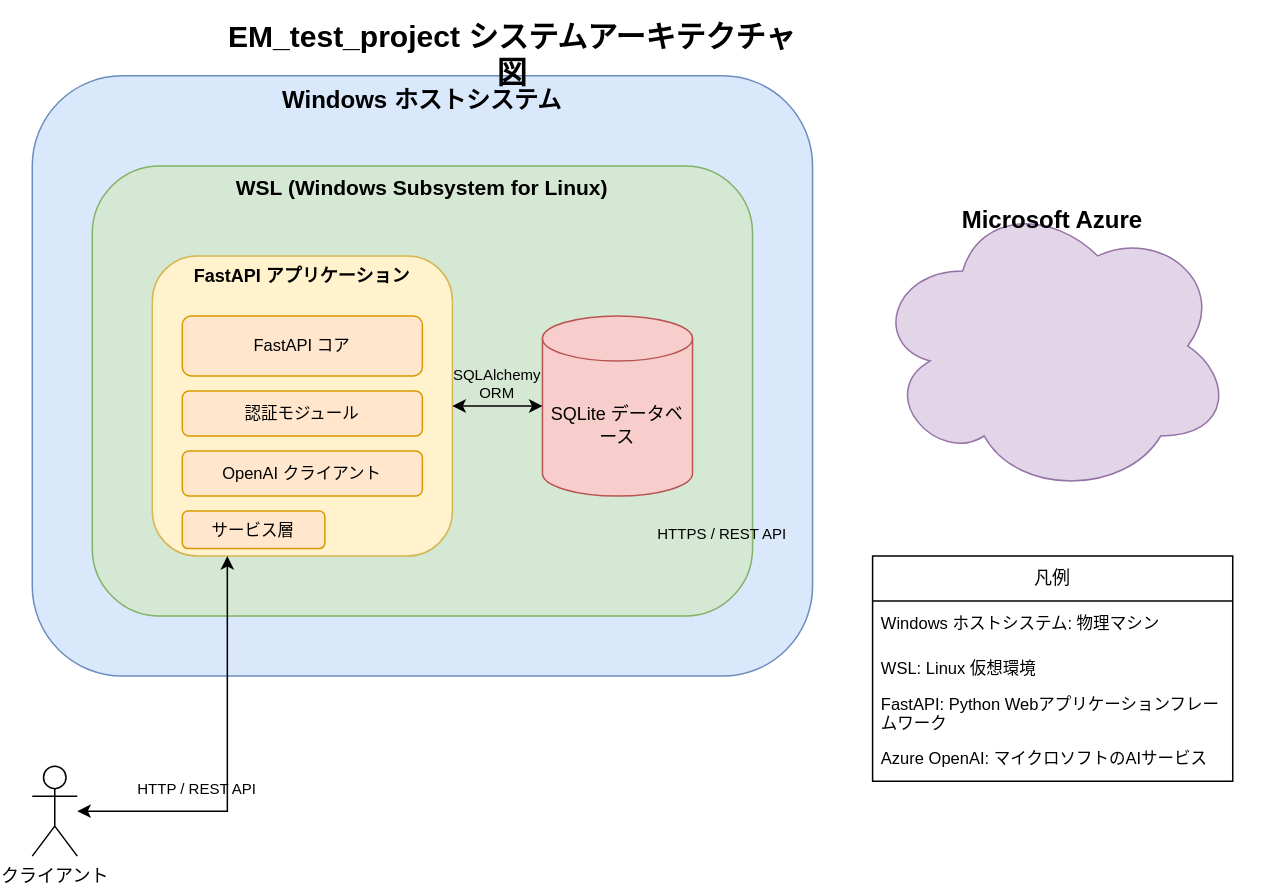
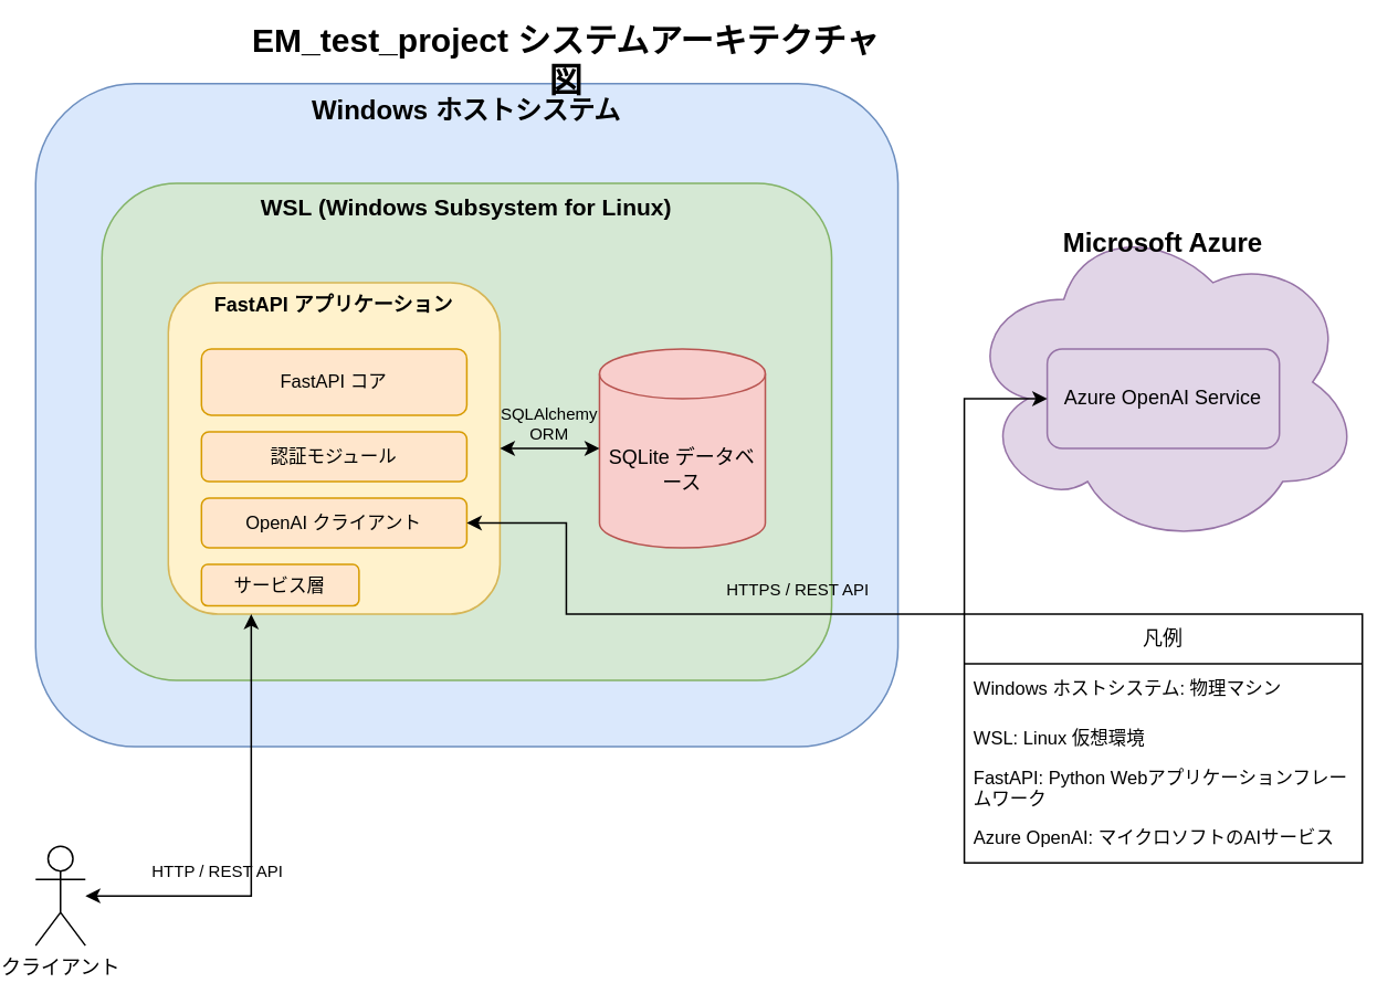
  <mxCell id="0" />
  <mxCell id="1" parent="0" />
  <mxCell id="2" value="Windows ホストシステム" style="rounded=1;whiteSpace=wrap;html=1;fontSize=16;fillColor=#dae8fc;strokeColor=#6c8ebf;verticalAlign=top;fontStyle=1" vertex="1" parent="1"><mxGeometry x="20" y="50" width="520" height="400" as="geometry" /></mxCell>
  <mxCell id="3" value="WSL (Windows Subsystem for Linux)" style="rounded=1;whiteSpace=wrap;html=1;fontSize=14;fillColor=#d5e8d4;strokeColor=#82b366;verticalAlign=top;fontStyle=1" vertex="1" parent="1"><mxGeometry x="60" y="110" width="440" height="300" as="geometry" /></mxCell>
  <mxCell id="4" value="FastAPI アプリケーション" style="rounded=1;whiteSpace=wrap;html=1;fontSize=12;fillColor=#fff2cc;strokeColor=#d6b656;verticalAlign=top;fontStyle=1" vertex="1" parent="1"><mxGeometry x="100" y="170" width="200" height="200" as="geometry" /></mxCell>
  <mxCell id="5" value="FastAPI コア" style="rounded=1;whiteSpace=wrap;html=1;fontSize=11;fillColor=#ffe6cc;strokeColor=#d79b00;" vertex="1" parent="1"><mxGeometry x="120" y="210" width="160" height="40" as="geometry" /></mxCell>
  <mxCell id="6" value="認証モジュール" style="rounded=1;whiteSpace=wrap;html=1;fontSize=11;fillColor=#ffe6cc;strokeColor=#d79b00;" vertex="1" parent="1"><mxGeometry x="120" y="260" width="160" height="30" as="geometry" /></mxCell>
  <mxCell id="7" value="OpenAI クライアント" style="rounded=1;whiteSpace=wrap;html=1;fontSize=11;fillColor=#ffe6cc;strokeColor=#d79b00;" vertex="1" parent="1"><mxGeometry x="120" y="300" width="160" height="30" as="geometry" /></mxCell>
  <mxCell id="8" value="サービス層" style="rounded=1;whiteSpace=wrap;html=1;fontSize=11;fillColor=#ffe6cc;strokeColor=#d79b00;" vertex="1" parent="1"><mxGeometry x="120" y="340" width="95" height="25" as="geometry" /></mxCell>
  <mxCell id="9" value="SQLite データベース" style="shape=cylinder3;whiteSpace=wrap;html=1;boundedLbl=1;backgroundOutline=1;size=15;fontSize=12;fillColor=#f8cecc;strokeColor=#b85450;" vertex="1" parent="1"><mxGeometry x="360" y="210" width="100" height="120" as="geometry" /></mxCell>
  <mxCell id="10" value="Microsoft Azure" style="ellipse;shape=cloud;whiteSpace=wrap;html=1;fontSize=16;fillColor=#e1d5e7;strokeColor=#9673a6;verticalAlign=top;fontStyle=1" vertex="1" parent="1"><mxGeometry x="580" y="130" width="240" height="200" as="geometry" /></mxCell>
+ <mxCell id="11" value="Azure OpenAI Service" style="rounded=1;whiteSpace=wrap;html=1;fontSize=12;fillColor=#e1d5e7;strokeColor=#9673a6;" vertex="1" parent="1"><mxGeometry x="630" y="210" width="140" height="60" as="geometry" /></mxCell>
  <mxCell id="12" value="クライアント" style="shape=umlActor;verticalLabelPosition=bottom;verticalAlign=top;html=1;outlineConnect=0;fontSize=12;" vertex="1" parent="1"><mxGeometry x="20" y="510" width="30" height="60" as="geometry" /></mxCell>
  <mxCell id="13" value="" style="endArrow=classic;startArrow=classic;html=1;rounded=0;exitX=1;exitY=0.5;exitDx=0;exitDy=0;entryX=0;entryY=0.5;entryDx=0;entryDy=0;entryPerimeter=0;" edge="1" parent="1" source="4" target="9"><mxGeometry width="50" height="50" relative="1" as="geometry"><mxPoint x="370" y="460" as="sourcePoint" /><mxPoint x="420" y="410" as="targetPoint" /></mxGeometry></mxCell>
+ <mxCell id="14" value="" style="endArrow=classic;startArrow=classic;html=1;rounded=0;exitX=1;exitY=0.5;exitDx=0;exitDy=0;entryX=0;entryY=0.5;entryDx=0;entryDy=0;" edge="1" parent="1" source="7" target="11"><mxGeometry width="50" height="50" relative="1" as="geometry"><mxPoint x="370" y="460" as="sourcePoint" /><mxPoint x="420" y="410" as="targetPoint" /><Array as="points"><mxPoint x="340" y="315" /><mxPoint x="340" y="370" /><mxPoint x="580" y="370" /><mxPoint x="580" y="240" /></Array></mxGeometry></mxCell>
  <mxCell id="15" value="" style="endArrow=classic;startArrow=classic;html=1;rounded=0;entryX=0.25;entryY=1;entryDx=0;entryDy=0;" edge="1" parent="1" source="12" target="4"><mxGeometry width="50" height="50" relative="1" as="geometry"><mxPoint x="370" y="460" as="sourcePoint" /><mxPoint x="420" y="410" as="targetPoint" /><Array as="points"><mxPoint x="150" y="540" /></Array></mxGeometry></mxCell>
  <mxCell id="16" value="SQLAlchemy ORM" style="text;html=1;strokeColor=none;fillColor=none;align=center;verticalAlign=middle;whiteSpace=wrap;rounded=0;fontSize=10;" vertex="1" parent="1"><mxGeometry x="300" y="240" width="60" height="30" as="geometry" /></mxCell>
  <mxCell id="17" value="HTTPS / REST API" style="text;html=1;strokeColor=none;fillColor=none;align=center;verticalAlign=middle;whiteSpace=wrap;rounded=0;fontSize=10;" vertex="1" parent="1"><mxGeometry x="430" y="340" width="100" height="30" as="geometry" /></mxCell>
  <mxCell id="18" value="HTTP / REST API" style="text;html=1;strokeColor=none;fillColor=none;align=center;verticalAlign=middle;whiteSpace=wrap;rounded=0;fontSize=10;" vertex="1" parent="1"><mxGeometry x="80" y="510" width="100" height="30" as="geometry" /></mxCell>
  <mxCell id="19" value="凡例" style="swimlane;fontStyle=0;childLayout=stackLayout;horizontal=1;startSize=30;horizontalStack=0;resizeParent=1;resizeParentMax=0;resizeLast=0;collapsible=1;marginBottom=0;whiteSpace=wrap;html=1;fontSize=12;" vertex="1" parent="1"><mxGeometry x="580" y="370" width="240" height="150" as="geometry" /></mxCell>
  <mxCell id="20" value="Windows ホストシステム: 物理マシン" style="text;strokeColor=none;fillColor=none;align=left;verticalAlign=middle;spacingLeft=4;spacingRight=4;overflow=hidden;points=[[0,0.5],[1,0.5]];portConstraint=eastwest;rotatable=0;whiteSpace=wrap;html=1;fontSize=11;" vertex="1" parent="19"><mxGeometry y="30" width="240" height="30" as="geometry" /></mxCell>
  <mxCell id="21" value="WSL: Linux 仮想環境" style="text;strokeColor=none;fillColor=none;align=left;verticalAlign=middle;spacingLeft=4;spacingRight=4;overflow=hidden;points=[[0,0.5],[1,0.5]];portConstraint=eastwest;rotatable=0;whiteSpace=wrap;html=1;fontSize=11;" vertex="1" parent="19"><mxGeometry y="60" width="240" height="30" as="geometry" /></mxCell>
  <mxCell id="22" value="FastAPI: Python Webアプリケーションフレームワーク" style="text;strokeColor=none;fillColor=none;align=left;verticalAlign=middle;spacingLeft=4;spacingRight=4;overflow=hidden;points=[[0,0.5],[1,0.5]];portConstraint=eastwest;rotatable=0;whiteSpace=wrap;html=1;fontSize=11;" vertex="1" parent="19"><mxGeometry y="90" width="240" height="30" as="geometry" /></mxCell>
  <mxCell id="23" value="Azure OpenAI: マイクロソフトのAIサービス" style="text;strokeColor=none;fillColor=none;align=left;verticalAlign=middle;spacingLeft=4;spacingRight=4;overflow=hidden;points=[[0,0.5],[1,0.5]];portConstraint=eastwest;rotatable=0;whiteSpace=wrap;html=1;fontSize=11;" vertex="1" parent="19"><mxGeometry y="120" width="240" height="30" as="geometry" /></mxCell>
  <mxCell id="24" value="EM_test_project システムアーキテクチャ図" style="text;html=1;strokeColor=none;fillColor=none;align=center;verticalAlign=middle;whiteSpace=wrap;rounded=0;fontSize=20;fontStyle=1" vertex="1" parent="1"><mxGeometry x="140" y="20" width="400" height="30" as="geometry" /></mxCell>
